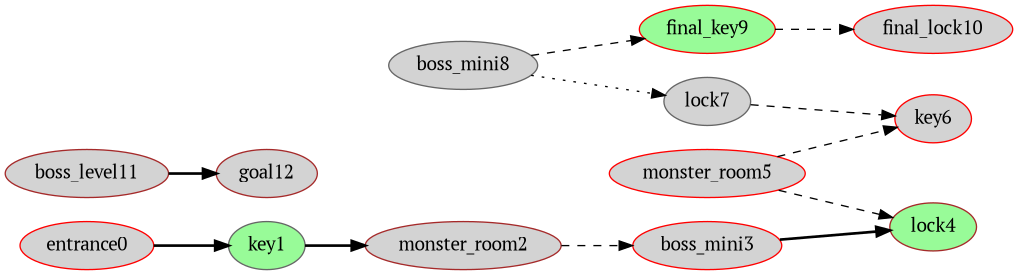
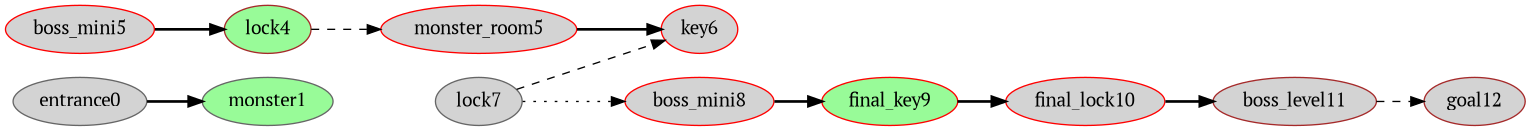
  digraph {
    fontname="PT Serif"
    rankdir=LR
    node [color=red fillcolor=lightgrey fontname="PT Serif" style=filled]
    edge [fontname="PT Serif" style=dashed]
-   key1 [color=gray40 fillcolor=palegreen]
-   entrance0
-   monster_room2 [color=brown]
-   boss_mini3
+   key1 [color=gray40 fillcolor=palegreen label=monster1]
+   entrance0 [color=gray40]
+   boss_mini3 [label=boss_mini5]
    lock4 [color=brown fillcolor=palegreen]
    monster_room5
    key6
    lock7 [color=gray40]
-   boss_mini8 [color=gray40]
+   boss_mini8
    final_key9 [fillcolor=palegreen]
    final_lock10
    boss_level11 [color=brown]
    goal12 [color=brown]
-   key1 -> monster_room2 [style=bold]
    entrance0 -> key1 [style=bold]
-   monster_room2 -> boss_mini3
    boss_mini3 -> lock4 [style=bold]
-   monster_room5 -> lock4
-   monster_room5 -> key6
+   lock4 -> monster_room5
+   monster_room5 -> key6 [style=bold]
    lock7 -> key6
-   boss_mini8 -> lock7 [style=dotted]
-   boss_mini8 -> final_key9
-   final_key9 -> final_lock10
-   boss_level11 -> goal12 [style=bold]
+   lock7 -> boss_mini8 [style=dotted]
+   boss_mini8 -> final_key9 [style=bold]
+   final_key9 -> final_lock10 [style=bold]
+   final_lock10 -> boss_level11 [style=bold]
+   boss_level11 -> goal12
  }
